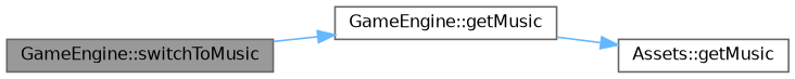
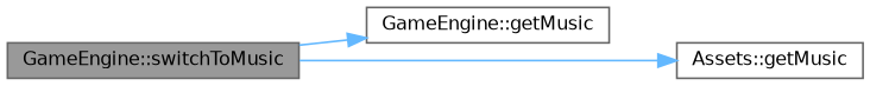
  digraph {
    rankdir=LR
    node [color=grey40 fillcolor=white fontname=Helvetica fontsize=10 shape=box style=filled]
    edge [color=steelblue1 fontname=Helvetica fontsize=10 labelfontname=Helvetica labelfontsize=10 style=solid]
    n1 [color=gray40 fillcolor=grey60 fontcolor=black height=0.2 label="GameEngine::switchToMusic" width=0.4]
    n2 [height=0.2 label="GameEngine::getMusic" width=0.4]
    n3 [height=0.2 label="Assets::getMusic" width=0.4]
    n1 -> n2
-   n2 -> n3
+   n1 -> n3
  }
